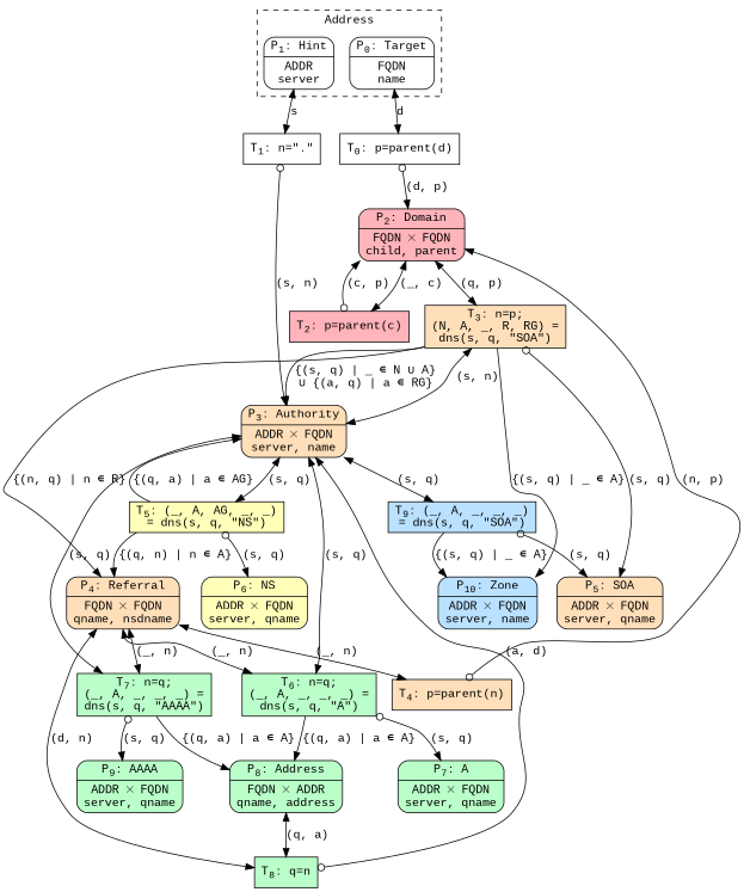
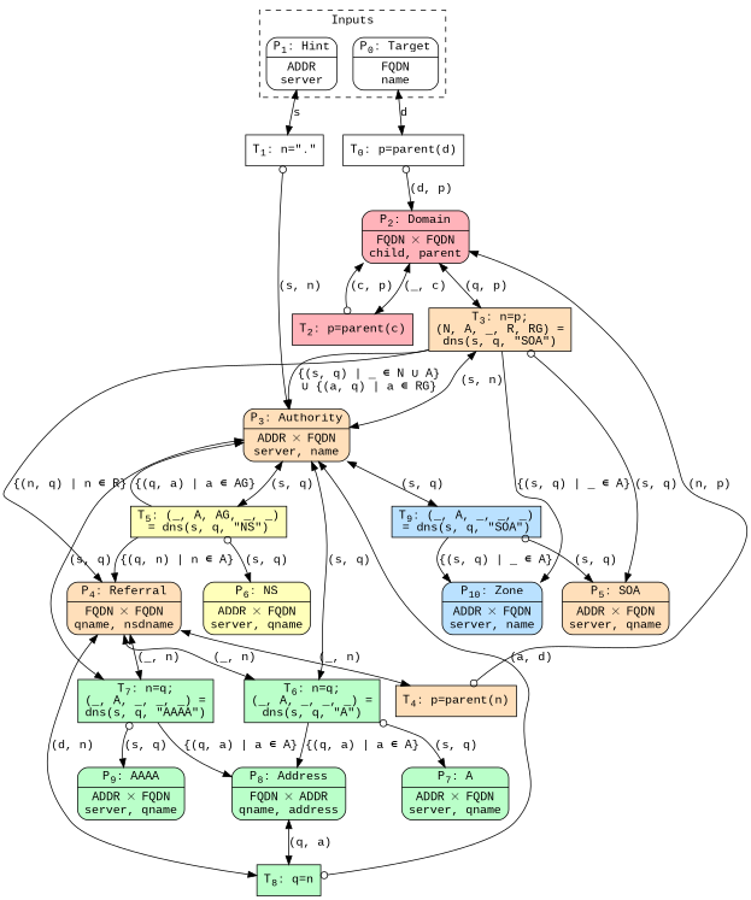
  digraph {
    fontname="Liberation Mono"
    node [fillcolor="#baffc9" shape=Mrecord style=filled fontname="Liberation Mono"]
    edge [dir=both fontname="Liberation Mono"]
    n1 [fillcolor=white label=< {P<SUB>0</SUB>: Target|FQDN<BR/>name} >]
    n2 [fillcolor=white label=< {P<SUB>1</SUB>: Hint|ADDR<BR/>server} >]
    n3 [fillcolor=white label=< T<SUB>0</SUB>: p=parent(d) > shape=record]
    n4 [fillcolor=white label=< T<SUB>1</SUB>: n="." > shape=record]
    n5 [fillcolor="#ffb3ba" label=< {P<SUB>2</SUB>: Domain|FQDN ⨉ FQDN<BR/>child, parent} >]
    n6 [fillcolor="#ffb3ba" label=< T<SUB>2</SUB>: p=parent(c) > shape=record]
    n7 [fillcolor="#ffdfba" label=< T<SUB>3</SUB>: n=p;<BR/>(N, A, _, R, RG) =<BR/>dns(s, q, "SOA") > shape=record]
    n8 [fillcolor="#ffdfba" label=< {P<SUB>3</SUB>: Authority|ADDR ⨉ FQDN<BR/>server, name} >]
    n9 [fillcolor="#ffffba" label=< T<SUB>5</SUB>: (_, A, AG, _, _)<BR/>= dns(s, q, "NS") > shape=record]
    n10 [label=< T<SUB>7</SUB>: n=q;<BR/>(_, A, _, _, _) =<BR/>dns(s, q, "AAAA") > shape=record]
    n11 [label=< T<SUB>6</SUB>: n=q;<BR/>(_, A, _, _, _) =<BR/>dns(s, q, "A") > shape=record]
    n12 [fillcolor="#bae1ff" label=< T<SUB>9</SUB>: (_, A, _, _, _)<BR/>= dns(s, q, "SOA") > shape=record]
    n13 [fillcolor="#ffdfba" label=< {P<SUB>4</SUB>: Referral|FQDN ⨉ FQDN<BR/>qname, nsdname} >]
    n14 [fillcolor="#ffdfba" label=< T<SUB>4</SUB>: p=parent(n) > shape=record]
    n15 [label=< T<SUB>8</SUB>: q=n > shape=record]
    n16 [fillcolor="#ffdfba" label=< {P<SUB>5</SUB>: SOA|ADDR ⨉ FQDN<BR/>server, qname} >]
    n17 [fillcolor="#ffffba" label=< {P<SUB>6</SUB>: NS|ADDR ⨉ FQDN<BR/>server, qname} >]
    n18 [label=< {P<SUB>7</SUB>: A|ADDR ⨉ FQDN<BR/>server, qname} >]
    n19 [label=< {P<SUB>8</SUB>: Address|FQDN ⨉ ADDR<BR/>qname, address} >]
    n20 [label=< {P<SUB>9</SUB>: AAAA|ADDR ⨉ FQDN<BR/>server, qname} >]
    n21 [fillcolor="#bae1ff" label=< {P<SUB>10</SUB>: Zone|ADDR ⨉ FQDN<BR/>server, name} >]
    subgraph cluster_1 {
-     label=Address
+     label=Inputs
      style=dashed
      n1
      n2
    }
    n1 -> n3 [label=d]
    n2 -> n4 [label=s]
    n3 -> n5 [arrowtail=odot label="(d, p)"]
    n4 -> n8 [arrowtail=odot label="(s, n)"]
    n5 -> n6 [label="(_, c)"]
    n5 -> n7 [label="(q, p)"]
    n6 -> n5 [arrowtail=odot label="(c, p)"]
    n7 -> n8 [dir=forward label="{(s, q) | _ ∊ N ∪ A}\n∪ {(a, q) | a ∊ RG}"]
    n7 -> n13 [dir=forward label="{(n, q) | n ∊ R}"]
    n7 -> n16 [arrowtail=odot label="(s, q)"]
    n7 -> n21 [dir=forward label="{(s, q) | _ ∊ A}"]
    n8 -> n7 [label="(s, n)"]
    n8 -> n9 [label="(s, q)"]
    n8 -> n10 [label="(s, q)"]
    n8 -> n11 [label="(s, q)"]
    n8 -> n12 [label="(s, q)"]
    n9 -> n8 [dir=forward label="{(q, a) | a ∊ AG}"]
    n9 -> n13 [dir=forward label="{(q, n) | n ∊ A}"]
    n9 -> n17 [arrowtail=odot label="(s, q)"]
    n10 -> n19 [dir=forward label="{(q, a) | a ∊ A}"]
    n10 -> n20 [arrowtail=odot label="(s, q)"]
    n11 -> n18 [arrowtail=odot label="(s, q)"]
    n11 -> n19 [dir=forward label="{(q, a) | a ∊ A}"]
    n12 -> n16 [arrowtail=odot label="(s, q)"]
    n12 -> n21 [dir=forward label="{(s, q) | _ ∊ A}"]
    n13 -> n10 [label="(_, n)"]
    n13 -> n11 [label="(_, n)" tailport=s]
    n13 -> n14 [label="(_, n)"]
    n13 -> n15 [label="(d, n)"]
    n14 -> n5 [arrowtail=odot label="(n, p)"]
    n15 -> n8 [arrowtail=odot label="(a, d)"]
    n19 -> n15 [label="(q, a)"]
  }
